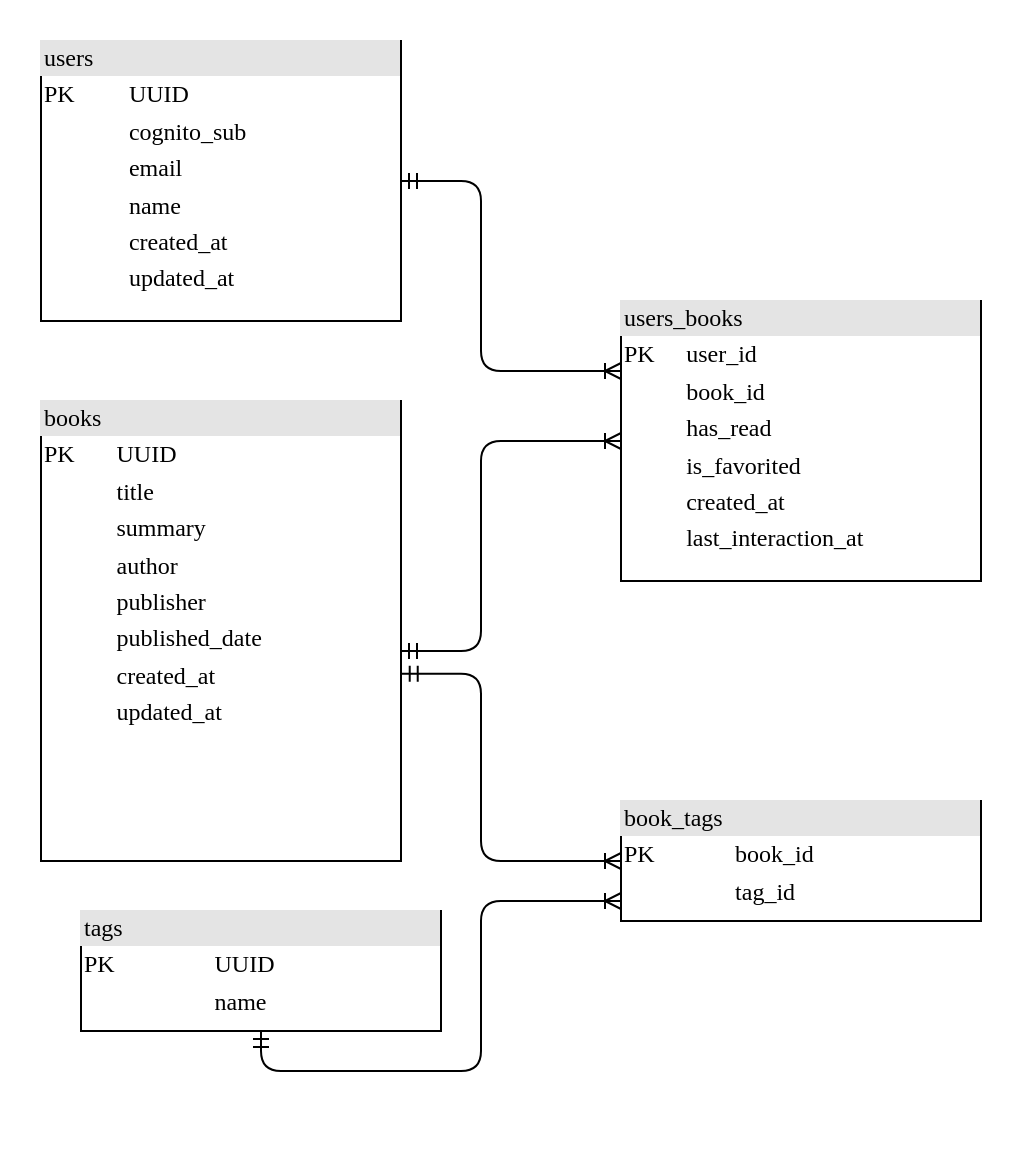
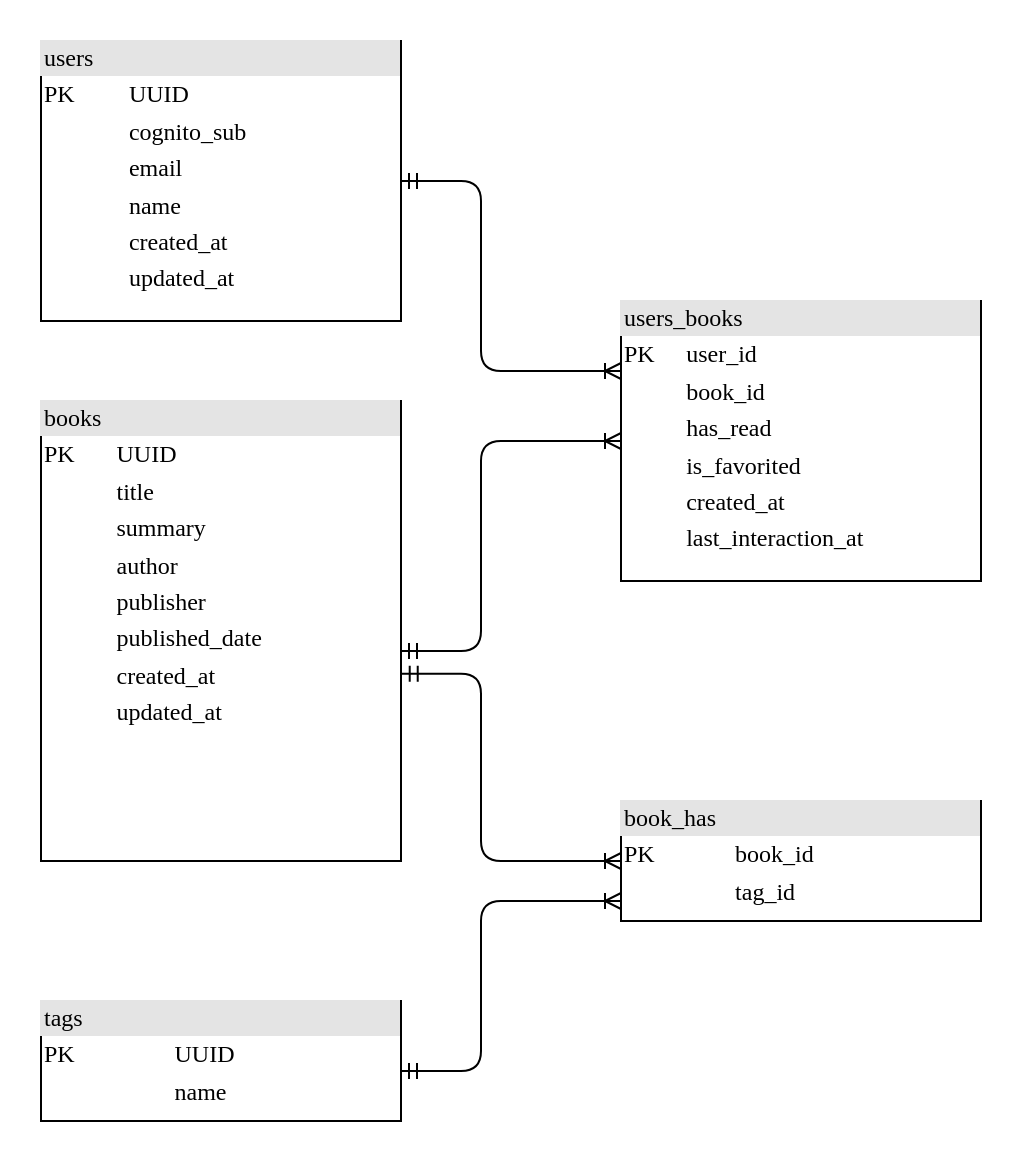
  <mxCell id="0" />
  <mxCell id="1" parent="0" />
  <mxCell id="2" value="&lt;div style=&quot;box-sizing: border-box; width: 100%; background: rgb(228, 228, 228); padding: 2px;&quot;&gt;users&lt;/div&gt;&lt;table style=&quot;width:100%;font-size:1em;&quot; cellpadding=&quot;2&quot; cellspacing=&quot;0&quot;&gt;&lt;tbody&gt;&lt;tr&gt;&lt;td&gt;PK&lt;/td&gt;&lt;td&gt;UUID&lt;/td&gt;&lt;/tr&gt;&lt;tr&gt;&lt;td&gt;&lt;br&gt;&lt;/td&gt;&lt;td&gt;cognito_sub&lt;/td&gt;&lt;/tr&gt;&lt;tr&gt;&lt;td&gt;&lt;br&gt;&lt;/td&gt;&lt;td&gt;email&lt;/td&gt;&lt;/tr&gt;&lt;tr&gt;&lt;td&gt;&lt;br&gt;&lt;/td&gt;&lt;td&gt;name&lt;br&gt;&lt;/td&gt;&lt;/tr&gt;&lt;tr&gt;&lt;td&gt;&lt;br&gt;&lt;/td&gt;&lt;td&gt;created_at&lt;/td&gt;&lt;/tr&gt;&lt;tr&gt;&lt;td&gt;&lt;br&gt;&lt;/td&gt;&lt;td&gt;updated_at&lt;/td&gt;&lt;/tr&gt;&lt;/tbody&gt;&lt;/table&gt;" style="verticalAlign=top;align=left;overflow=fill;html=1;rounded=0;shadow=0;comic=0;labelBackgroundColor=none;strokeWidth=1;fontFamily=Verdana;fontSize=12" parent="1" vertex="1"><mxGeometry x="20" y="20" width="180" height="140" as="geometry" /></mxCell>
  <mxCell id="3" value="" style="edgeStyle=orthogonalEdgeStyle;html=1;endArrow=ERoneToMany;startArrow=ERmandOne;labelBackgroundColor=none;fontFamily=Verdana;fontSize=12;align=left;exitX=1;exitY=0.5;exitDx=0;exitDy=0;entryX=0;entryY=0.25;entryDx=0;entryDy=0;fontColor=default;" parent="1" source="2" target="7" edge="1"><mxGeometry width="100" height="100" relative="1" as="geometry"><mxPoint x="260" y="150" as="sourcePoint" /><mxPoint x="130" y="160" as="targetPoint" /><Array as="points"><mxPoint x="240" y="90" /><mxPoint x="240" y="185" /></Array></mxGeometry></mxCell>
  <mxCell id="4" value="&lt;div style=&quot;box-sizing: border-box; width: 100%; background: rgb(228, 228, 228); padding: 2px;&quot;&gt;books&lt;/div&gt;&lt;table style=&quot;width:100%;font-size:1em;&quot; cellpadding=&quot;2&quot; cellspacing=&quot;0&quot;&gt;&lt;tbody&gt;&lt;tr&gt;&lt;td&gt;PK&lt;/td&gt;&lt;td&gt;UUID&lt;/td&gt;&lt;/tr&gt;&lt;tr&gt;&lt;td&gt;&lt;br&gt;&lt;/td&gt;&lt;td&gt;title&lt;/td&gt;&lt;/tr&gt;&lt;tr&gt;&lt;td&gt;&lt;/td&gt;&lt;td&gt;summary&lt;/td&gt;&lt;/tr&gt;&lt;tr&gt;&lt;td&gt;&lt;br&gt;&lt;/td&gt;&lt;td&gt;author&lt;/td&gt;&lt;/tr&gt;&lt;tr&gt;&lt;td&gt;&lt;br&gt;&lt;/td&gt;&lt;td&gt;publisher&lt;/td&gt;&lt;/tr&gt;&lt;tr&gt;&lt;td&gt;&lt;br&gt;&lt;/td&gt;&lt;td&gt;published_date&lt;br&gt;&lt;/td&gt;&lt;/tr&gt;&lt;tr&gt;&lt;td&gt;&lt;br&gt;&lt;/td&gt;&lt;td&gt;created_at&lt;br&gt;&lt;/td&gt;&lt;/tr&gt;&lt;tr&gt;&lt;td&gt;&lt;br&gt;&lt;/td&gt;&lt;td&gt;updated_at&lt;/td&gt;&lt;/tr&gt;&lt;/tbody&gt;&lt;/table&gt;" style="verticalAlign=top;align=left;overflow=fill;html=1;rounded=0;shadow=0;comic=0;labelBackgroundColor=none;strokeWidth=1;fontFamily=Verdana;fontSize=12" parent="1" vertex="1"><mxGeometry x="20" y="200" width="180" height="230" as="geometry" /></mxCell>
  <mxCell id="5" value="" style="edgeStyle=orthogonalEdgeStyle;html=1;endArrow=ERoneToMany;startArrow=ERmandOne;labelBackgroundColor=none;fontFamily=Verdana;fontSize=12;align=left;entryX=0;entryY=0.5;entryDx=0;entryDy=0;fontColor=default;" parent="1" source="4" target="7" edge="1"><mxGeometry width="100" height="100" relative="1" as="geometry"><mxPoint x="200" y="315" as="sourcePoint" /><mxPoint x="430" y="310" as="targetPoint" /><Array as="points"><mxPoint x="240" y="325" /><mxPoint x="240" y="220" /></Array></mxGeometry></mxCell>
  <mxCell id="6" style="edgeStyle=orthogonalEdgeStyle;rounded=0;orthogonalLoop=1;jettySize=auto;html=1;exitX=0.5;exitY=1;exitDx=0;exitDy=0;labelBackgroundColor=none;fontColor=default;" parent="1" source="4" target="4" edge="1"><mxGeometry relative="1" as="geometry" /></mxCell>
  <mxCell id="7" value="&lt;div style=&quot;box-sizing: border-box; width: 100%; background: rgb(228, 228, 228); padding: 2px;&quot;&gt;users_books&lt;/div&gt;&lt;table style=&quot;width:100%;font-size:1em;&quot; cellpadding=&quot;2&quot; cellspacing=&quot;0&quot;&gt;&lt;tbody&gt;&lt;tr&gt;&lt;td&gt;PK&lt;/td&gt;&lt;td&gt;user_id&lt;/td&gt;&lt;/tr&gt;&lt;tr&gt;&lt;td&gt;&lt;br&gt;&lt;/td&gt;&lt;td&gt;book_id&lt;/td&gt;&lt;/tr&gt;&lt;tr&gt;&lt;td&gt;&lt;br&gt;&lt;/td&gt;&lt;td&gt;has_read&lt;/td&gt;&lt;/tr&gt;&lt;tr&gt;&lt;td&gt;&lt;br&gt;&lt;/td&gt;&lt;td&gt;is_favorited&lt;/td&gt;&lt;/tr&gt;&lt;tr&gt;&lt;td&gt;&lt;br&gt;&lt;/td&gt;&lt;td&gt;created_at&lt;/td&gt;&lt;/tr&gt;&lt;tr&gt;&lt;td&gt;&lt;br&gt;&lt;/td&gt;&lt;td&gt;last_interaction_at&lt;/td&gt;&lt;/tr&gt;&lt;/tbody&gt;&lt;/table&gt;" style="verticalAlign=top;align=left;overflow=fill;html=1;rounded=0;shadow=0;comic=0;labelBackgroundColor=none;strokeWidth=1;fontFamily=Verdana;fontSize=12" parent="1" vertex="1"><mxGeometry x="310" y="150" width="180" height="140" as="geometry" /></mxCell>
- <mxCell id="8" value="&lt;div style=&quot;box-sizing: border-box; width: 100%; background: rgb(228, 228, 228); padding: 2px;&quot;&gt;book_tags&lt;/div&gt;&lt;table style=&quot;width:100%;font-size:1em;&quot; cellpadding=&quot;2&quot; cellspacing=&quot;0&quot;&gt;&lt;tbody&gt;&lt;tr&gt;&lt;td&gt;PK&lt;/td&gt;&lt;td&gt;book_id&lt;/td&gt;&lt;/tr&gt;&lt;tr&gt;&lt;td&gt;&lt;br&gt;&lt;/td&gt;&lt;td&gt;tag_id&lt;/td&gt;&lt;/tr&gt;&lt;/tbody&gt;&lt;/table&gt;" style="verticalAlign=top;align=left;overflow=fill;html=1;rounded=0;shadow=0;comic=0;labelBackgroundColor=none;strokeWidth=1;fontFamily=Verdana;fontSize=12" parent="1" vertex="1"><mxGeometry x="310" y="400" width="180" height="60" as="geometry" /></mxCell>
- <mxCell id="9" value="&lt;div style=&quot;box-sizing: border-box; width: 100%; background: rgb(228, 228, 228); padding: 2px;&quot;&gt;tags&lt;/div&gt;&lt;table style=&quot;width:100%;font-size:1em;&quot; cellpadding=&quot;2&quot; cellspacing=&quot;0&quot;&gt;&lt;tbody&gt;&lt;tr&gt;&lt;td&gt;PK&lt;/td&gt;&lt;td&gt;UUID&lt;/td&gt;&lt;/tr&gt;&lt;tr&gt;&lt;td&gt;&lt;br&gt;&lt;/td&gt;&lt;td&gt;name&lt;/td&gt;&lt;/tr&gt;&lt;/tbody&gt;&lt;/table&gt;" style="verticalAlign=top;align=left;overflow=fill;html=1;rounded=0;shadow=0;comic=0;labelBackgroundColor=none;strokeWidth=1;fontFamily=Verdana;fontSize=12" parent="1" vertex="1"><mxGeometry x="40" y="455" width="180" height="60" as="geometry" /></mxCell>
+ <mxCell id="8" value="&lt;div style=&quot;box-sizing: border-box; width: 100%; background: rgb(228, 228, 228); padding: 2px;&quot;&gt;book_has&lt;/div&gt;&lt;table style=&quot;width:100%;font-size:1em;&quot; cellpadding=&quot;2&quot; cellspacing=&quot;0&quot;&gt;&lt;tbody&gt;&lt;tr&gt;&lt;td&gt;PK&lt;/td&gt;&lt;td&gt;book_id&lt;/td&gt;&lt;/tr&gt;&lt;tr&gt;&lt;td&gt;&lt;br&gt;&lt;/td&gt;&lt;td&gt;tag_id&lt;/td&gt;&lt;/tr&gt;&lt;/tbody&gt;&lt;/table&gt;" style="verticalAlign=top;align=left;overflow=fill;html=1;rounded=0;shadow=0;comic=0;labelBackgroundColor=none;strokeWidth=1;fontFamily=Verdana;fontSize=12" parent="1" vertex="1"><mxGeometry x="310" y="400" width="180" height="60" as="geometry" /></mxCell>
+ <mxCell id="9" value="&lt;div style=&quot;box-sizing: border-box; width: 100%; background: rgb(228, 228, 228); padding: 2px;&quot;&gt;tags&lt;/div&gt;&lt;table style=&quot;width:100%;font-size:1em;&quot; cellpadding=&quot;2&quot; cellspacing=&quot;0&quot;&gt;&lt;tbody&gt;&lt;tr&gt;&lt;td&gt;PK&lt;/td&gt;&lt;td&gt;UUID&lt;/td&gt;&lt;/tr&gt;&lt;tr&gt;&lt;td&gt;&lt;br&gt;&lt;/td&gt;&lt;td&gt;name&lt;/td&gt;&lt;/tr&gt;&lt;/tbody&gt;&lt;/table&gt;" style="verticalAlign=top;align=left;overflow=fill;html=1;rounded=0;shadow=0;comic=0;labelBackgroundColor=none;strokeWidth=1;fontFamily=Verdana;fontSize=12" parent="1" vertex="1"><mxGeometry x="20" y="500" width="180" height="60" as="geometry" /></mxCell>
  <mxCell id="10" value="" style="edgeStyle=orthogonalEdgeStyle;html=1;endArrow=ERoneToMany;startArrow=ERmandOne;labelBackgroundColor=none;fontFamily=Verdana;fontSize=12;align=left;fontColor=default;" parent="1" source="9" edge="1"><mxGeometry width="100" height="100" relative="1" as="geometry"><mxPoint x="200" y="535" as="sourcePoint" /><mxPoint x="310" y="450" as="targetPoint" /><Array as="points"><mxPoint x="240" y="535" /><mxPoint x="240" y="450" /><mxPoint x="310" y="450" /></Array></mxGeometry></mxCell>
  <mxCell id="11" value="" style="edgeStyle=orthogonalEdgeStyle;html=1;endArrow=ERoneToMany;startArrow=ERmandOne;labelBackgroundColor=none;fontFamily=Verdana;fontSize=12;align=left;entryX=0;entryY=0.5;entryDx=0;entryDy=0;exitX=1.002;exitY=0.593;exitDx=0;exitDy=0;exitPerimeter=0;fontColor=default;" parent="1" source="4" target="8" edge="1"><mxGeometry width="100" height="100" relative="1" as="geometry"><mxPoint x="210" y="545" as="sourcePoint" /><mxPoint x="320" y="440" as="targetPoint" /><Array as="points"><mxPoint x="240" y="336" /><mxPoint x="240" y="430" /></Array></mxGeometry></mxCell>
